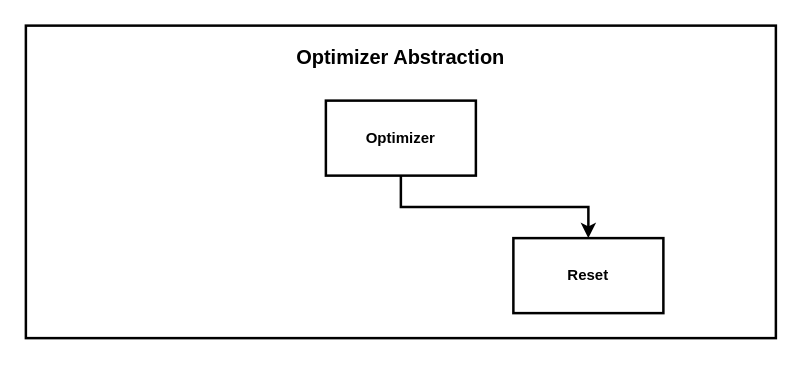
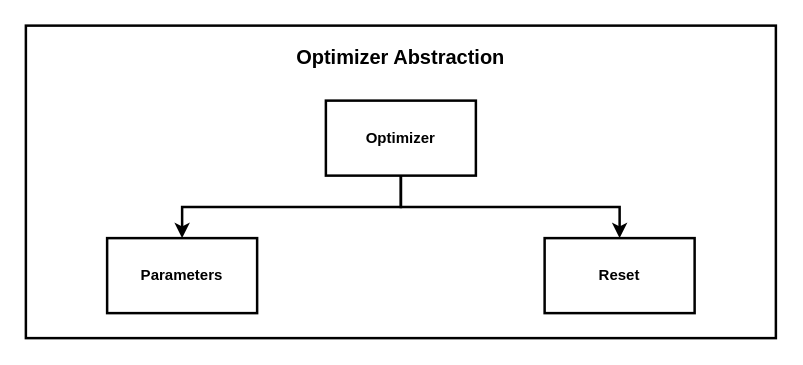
  <mxCell id="0" />
  <mxCell id="1" parent="0" />
  <mxCell id="2" value="" style="rounded=0;whiteSpace=wrap;html=1;strokeWidth=2;" vertex="1" parent="1"><mxGeometry x="20" y="20" width="600" height="250" as="geometry" /></mxCell>
+ <mxCell id="3" style="edgeStyle=orthogonalEdgeStyle;rounded=0;orthogonalLoop=1;jettySize=auto;html=1;exitX=0.5;exitY=1;exitDx=0;exitDy=0;strokeWidth=2;" edge="1" parent="1" source="5" target="6"><mxGeometry relative="1" as="geometry" /></mxCell>
  <mxCell id="4" style="edgeStyle=orthogonalEdgeStyle;rounded=0;orthogonalLoop=1;jettySize=auto;html=1;exitX=0.5;exitY=1;exitDx=0;exitDy=0;entryX=0.5;entryY=0;entryDx=0;entryDy=0;strokeWidth=2;" edge="1" parent="1" source="5" target="7"><mxGeometry relative="1" as="geometry" /></mxCell>
  <mxCell id="5" value="&lt;b&gt;Optimizer&lt;/b&gt;" style="rounded=0;whiteSpace=wrap;html=1;strokeWidth=2;" vertex="1" parent="1"><mxGeometry x="260" y="80" width="120" height="60" as="geometry" /></mxCell>
- <mxCell id="7" value="&lt;b&gt;Reset&lt;/b&gt;" style="rounded=0;whiteSpace=wrap;html=1;strokeWidth=2;" vertex="1" parent="1"><mxGeometry x="410" y="190" width="120" height="60" as="geometry" /></mxCell>
+ <mxCell id="6" value="&lt;b&gt;Parameters&lt;/b&gt;" style="rounded=0;whiteSpace=wrap;html=1;strokeWidth=2;" vertex="1" parent="1"><mxGeometry x="85" y="190" width="120" height="60" as="geometry" /></mxCell>
+ <mxCell id="7" value="&lt;b&gt;Reset&lt;/b&gt;" style="rounded=0;whiteSpace=wrap;html=1;strokeWidth=2;" vertex="1" parent="1"><mxGeometry x="435" y="190" width="120" height="60" as="geometry" /></mxCell>
  <mxCell id="8" value="&lt;font style=&quot;font-size: 16px;&quot;&gt;&lt;b&gt;Optimizer Abstraction&lt;/b&gt;&lt;/font&gt;" style="text;strokeColor=none;align=center;fillColor=none;html=1;verticalAlign=middle;whiteSpace=wrap;rounded=0;" vertex="1" parent="1"><mxGeometry x="232" y="30" width="176" height="30" as="geometry" /></mxCell>
